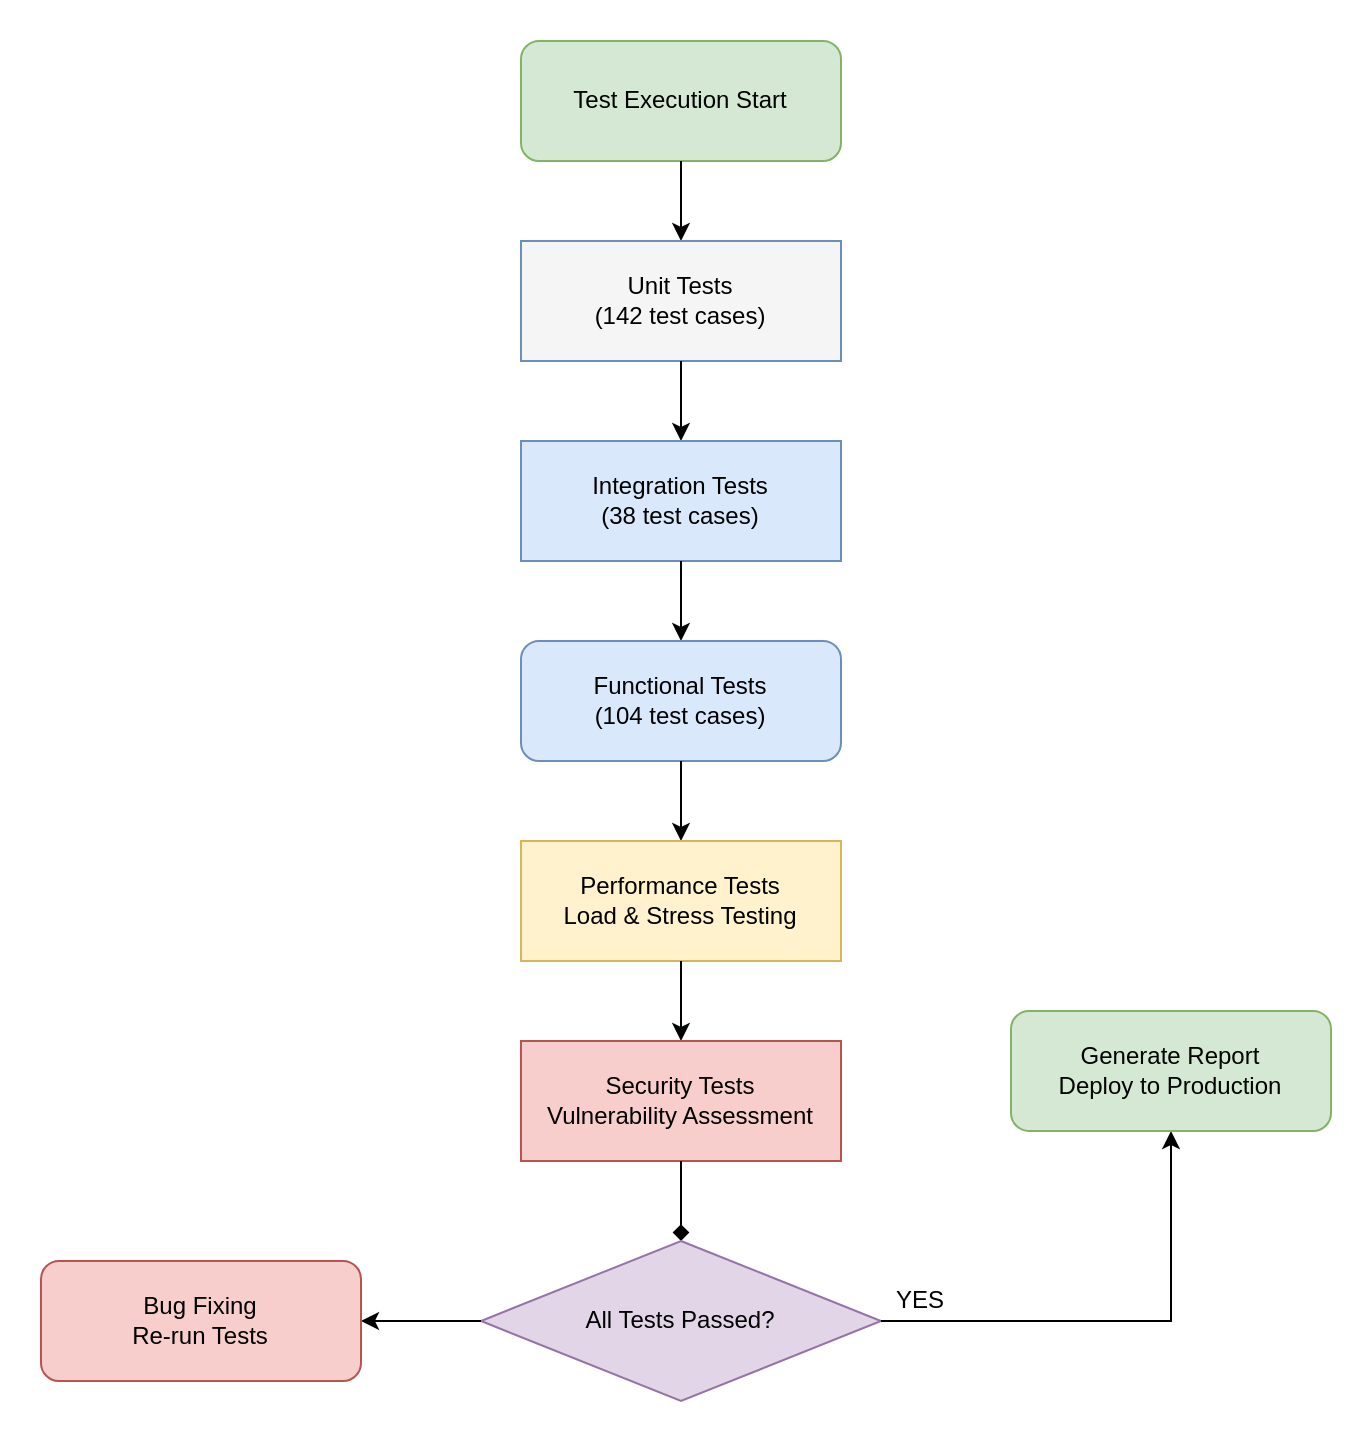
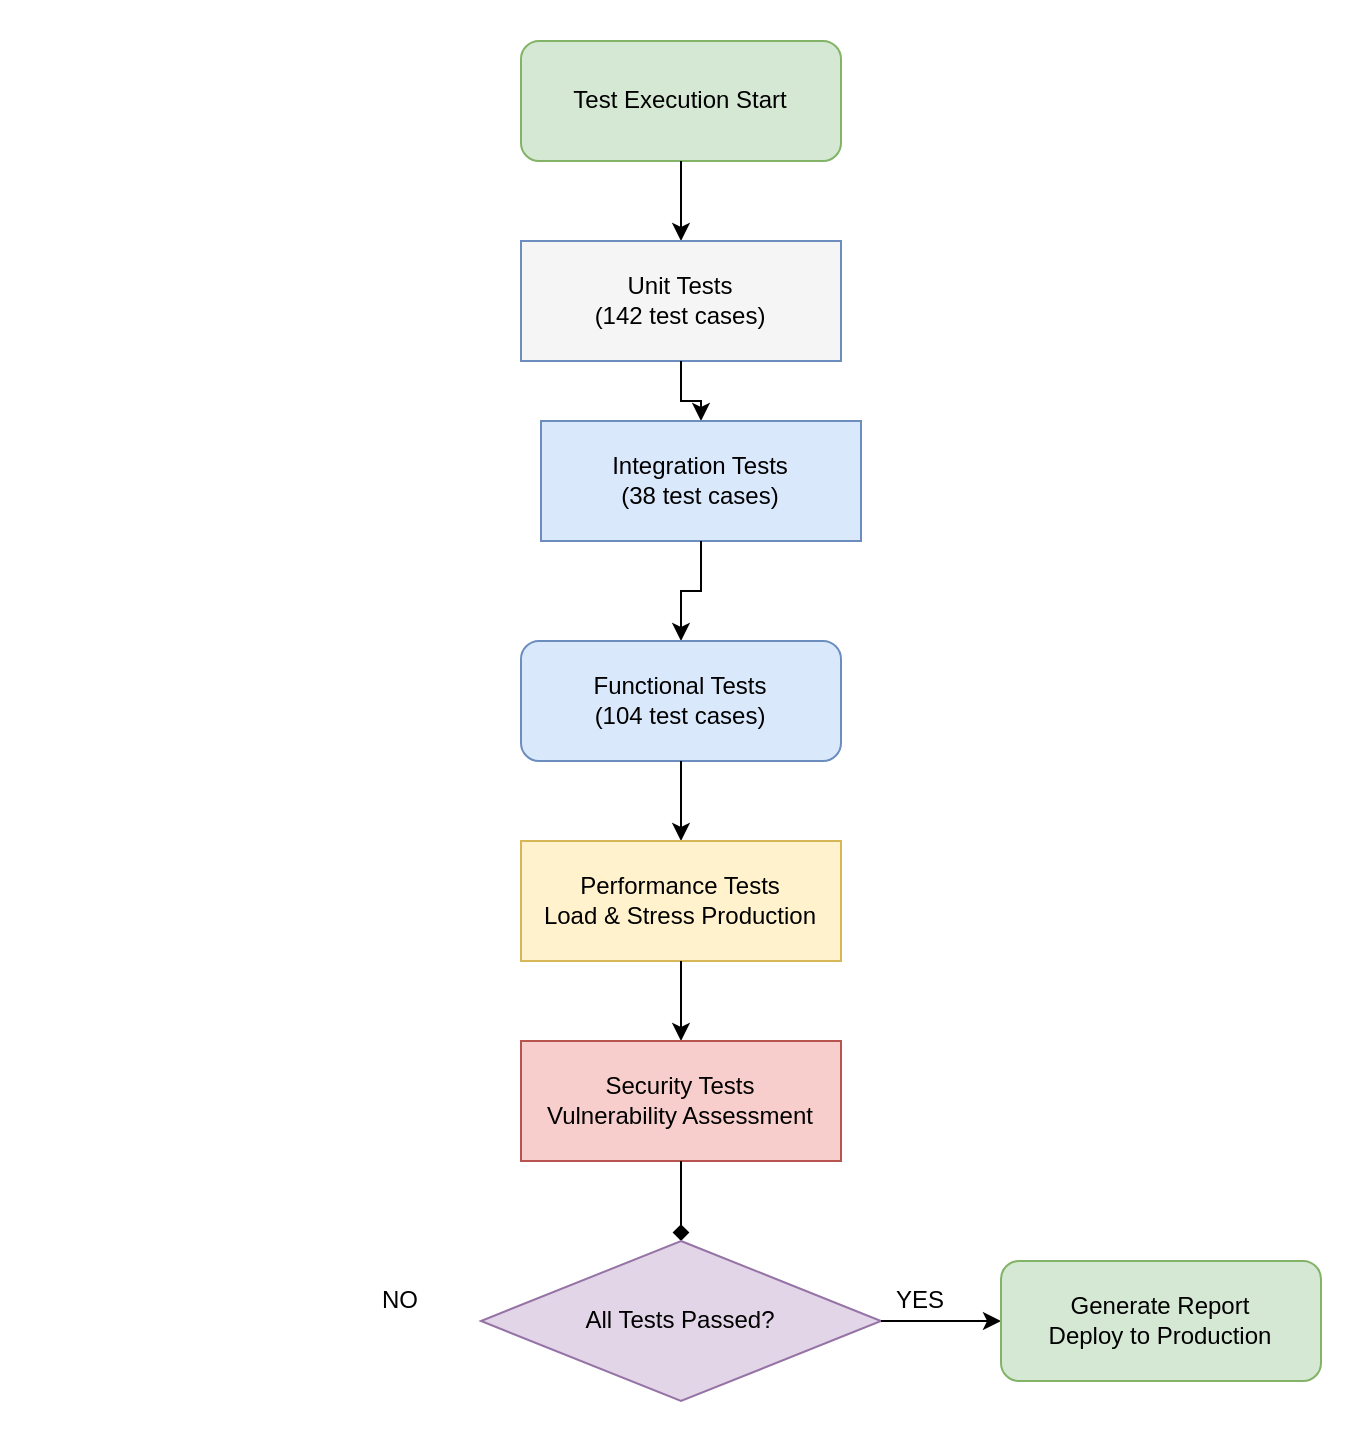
  <mxCell id="0" />
  <mxCell id="1" parent="0" />
  <mxCell id="2" value="Test Execution Start" style="rounded=1;whiteSpace=wrap;html=1;fillColor=#d5e8d4;strokeColor=#82b366;" vertex="1" parent="1"><mxGeometry x="260" y="20" width="160" height="60" as="geometry" /></mxCell>
  <mxCell id="3" style="edgeStyle=orthogonalEdgeStyle;rounded=0;orthogonalLoop=1;jettySize=auto;html=1;" edge="1" parent="1" source="2" target="4"><mxGeometry relative="1" as="geometry" /></mxCell>
  <mxCell id="4" value="Unit Tests&#10;(142 test cases)" style="rounded=0;whiteSpace=wrap;html=1;fillColor=#f5f5f5;strokeColor=#6c8ebf;" vertex="1" parent="1"><mxGeometry x="260" y="120" width="160" height="60" as="geometry" /></mxCell>
  <mxCell id="5" style="edgeStyle=orthogonalEdgeStyle;rounded=0;orthogonalLoop=1;jettySize=auto;html=1;" edge="1" parent="1" source="4" target="6"><mxGeometry relative="1" as="geometry" /></mxCell>
- <mxCell id="6" value="Integration Tests&#10;(38 test cases)" style="rounded=0;whiteSpace=wrap;html=1;fillColor=#dae8fc;strokeColor=#6c8ebf;" vertex="1" parent="1"><mxGeometry x="260" y="220" width="160" height="60" as="geometry" /></mxCell>
+ <mxCell id="6" value="Integration Tests&#10;(38 test cases)" style="rounded=0;whiteSpace=wrap;html=1;fillColor=#dae8fc;strokeColor=#6c8ebf;" vertex="1" parent="1"><mxGeometry x="270" y="210" width="160" height="60" as="geometry" /></mxCell>
  <mxCell id="7" style="edgeStyle=orthogonalEdgeStyle;rounded=0;orthogonalLoop=1;jettySize=auto;html=1;" edge="1" parent="1" source="6" target="8"><mxGeometry relative="1" as="geometry" /></mxCell>
  <mxCell id="8" value="Functional Tests&#10;(104 test cases)" style="whiteSpace=wrap;html=1;fillColor=#dae8fc;strokeColor=#6c8ebf;rounded=1;" vertex="1" parent="1"><mxGeometry x="260" y="320" width="160" height="60" as="geometry" /></mxCell>
  <mxCell id="9" style="edgeStyle=orthogonalEdgeStyle;rounded=0;orthogonalLoop=1;jettySize=auto;html=1;" edge="1" parent="1" source="8" target="10"><mxGeometry relative="1" as="geometry" /></mxCell>
- <mxCell id="10" value="Performance Tests&#10;Load &amp; Stress Testing" style="rounded=0;whiteSpace=wrap;html=1;fillColor=#fff2cc;strokeColor=#d6b656;" vertex="1" parent="1"><mxGeometry x="260" y="420" width="160" height="60" as="geometry" /></mxCell>
+ <mxCell id="10" value="Performance Tests&#10;Load &amp; Stress Production" style="rounded=0;whiteSpace=wrap;html=1;fillColor=#fff2cc;strokeColor=#d6b656;" vertex="1" parent="1"><mxGeometry x="260" y="420" width="160" height="60" as="geometry" /></mxCell>
  <mxCell id="11" style="edgeStyle=orthogonalEdgeStyle;rounded=0;orthogonalLoop=1;jettySize=auto;html=1;" edge="1" parent="1" source="10" target="12"><mxGeometry relative="1" as="geometry" /></mxCell>
  <mxCell id="12" value="Security Tests&#10;Vulnerability Assessment" style="rounded=0;whiteSpace=wrap;html=1;fillColor=#f8cecc;strokeColor=#b85450;" vertex="1" parent="1"><mxGeometry x="260" y="520" width="160" height="60" as="geometry" /></mxCell>
  <mxCell id="13" style="edgeStyle=orthogonalEdgeStyle;rounded=0;orthogonalLoop=1;jettySize=auto;html=1;endArrow=diamond;" edge="1" parent="1" source="12" target="14"><mxGeometry relative="1" as="geometry" /></mxCell>
  <mxCell id="14" value="All Tests Passed?" style="rhombus;whiteSpace=wrap;html=1;fillColor=#e1d5e7;strokeColor=#9673a6;" vertex="1" parent="1"><mxGeometry x="240" y="620" width="200" height="80" as="geometry" /></mxCell>
  <mxCell id="15" style="edgeStyle=orthogonalEdgeStyle;rounded=0;orthogonalLoop=1;jettySize=auto;html=1;" edge="1" parent="1" source="14" target="16"><mxGeometry relative="1" as="geometry" /></mxCell>
- <mxCell id="16" value="Generate Report&#10;Deploy to Production" style="rounded=1;whiteSpace=wrap;html=1;fillColor=#d5e8d4;strokeColor=#82b366;" vertex="1" parent="1"><mxGeometry x="505" y="505" width="160" height="60" as="geometry" /></mxCell>
- <mxCell id="17" style="edgeStyle=orthogonalEdgeStyle;rounded=0;orthogonalLoop=1;jettySize=auto;html=1;" edge="1" parent="1" source="14" target="18"><mxGeometry relative="1" as="geometry" /></mxCell>
- <mxCell id="18" value="Bug Fixing&#10;Re-run Tests" style="rounded=1;whiteSpace=wrap;html=1;fillColor=#f8cecc;strokeColor=#b85450;" vertex="1" parent="1"><mxGeometry x="20" y="630" width="160" height="60" as="geometry" /></mxCell>
+ <mxCell id="16" value="Generate Report&#10;Deploy to Production" style="rounded=1;whiteSpace=wrap;html=1;fillColor=#d5e8d4;strokeColor=#82b366;" vertex="1" parent="1"><mxGeometry x="500" y="630" width="160" height="60" as="geometry" /></mxCell>
  <mxCell id="19" value="YES" style="text;html=1;align=center;verticalAlign=middle;whiteSpace=wrap;rounded=0;" vertex="1" parent="1"><mxGeometry x="440" y="640" width="40" height="20" as="geometry" /></mxCell>
+ <mxCell id="20" value="NO" style="text;html=1;align=center;verticalAlign=middle;whiteSpace=wrap;rounded=0;" vertex="1" parent="1"><mxGeometry x="180" y="640" width="40" height="20" as="geometry" /></mxCell>
